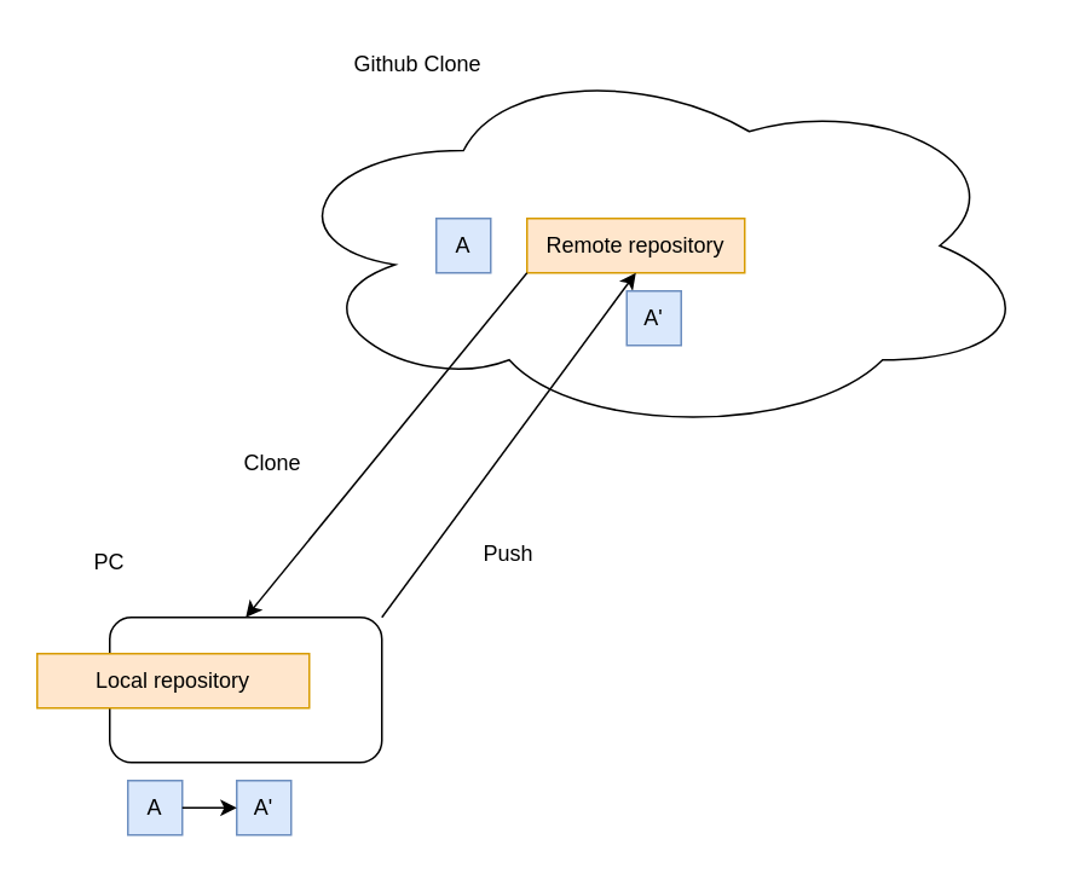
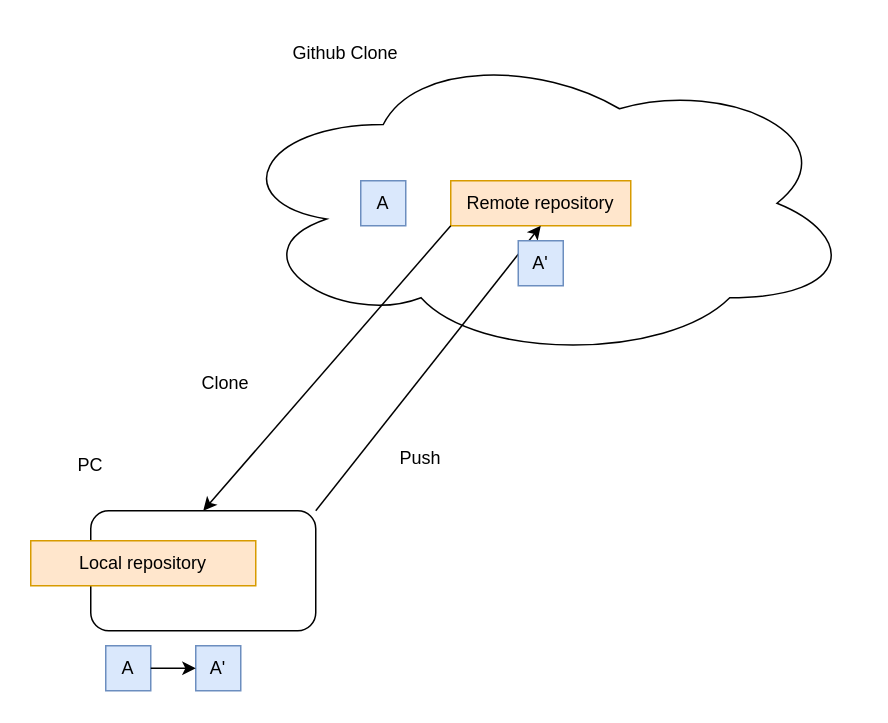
  <mxCell id="0" />
  <mxCell id="1" parent="0" />
  <mxCell id="2" value="" style="ellipse;shape=cloud;whiteSpace=wrap;html=1;" parent="1" vertex="1"><mxGeometry x="150" y="30" width="420" height="210" as="geometry" /></mxCell>
  <mxCell id="3" value="Github Clone" style="text;html=1;strokeColor=none;fillColor=none;align=center;verticalAlign=middle;whiteSpace=wrap;rounded=0;" parent="1" vertex="1"><mxGeometry x="170" y="20" width="120" height="30" as="geometry" /></mxCell>
- <mxCell id="4" value="Remote repository" style="text;html=1;strokeColor=#d79b00;fillColor=#ffe6cc;align=center;verticalAlign=middle;whiteSpace=wrap;rounded=0;" parent="1" vertex="1"><mxGeometry x="290" y="120" width="120" height="30" as="geometry" /></mxCell>
+ <mxCell id="4" value="Remote repository" style="text;html=1;strokeColor=#d79b00;fillColor=#ffe6cc;align=center;verticalAlign=middle;whiteSpace=wrap;rounded=0;" parent="1" vertex="1"><mxGeometry x="300" y="120" width="120" height="30" as="geometry" /></mxCell>
  <mxCell id="5" value="" style="rounded=1;whiteSpace=wrap;html=1;" parent="1" vertex="1"><mxGeometry x="60" y="340" width="150" height="80" as="geometry" /></mxCell>
  <mxCell id="6" value="PC" style="text;html=1;strokeColor=none;fillColor=none;align=center;verticalAlign=middle;whiteSpace=wrap;rounded=0;" parent="1" vertex="1"><mxGeometry x="30" y="295" width="60" height="30" as="geometry" /></mxCell>
  <mxCell id="7" value="" style="endArrow=classic;html=1;rounded=0;exitX=0;exitY=1;exitDx=0;exitDy=0;entryX=0.5;entryY=0;entryDx=0;entryDy=0;" parent="1" source="4" target="5" edge="1"><mxGeometry width="50" height="50" relative="1" as="geometry"><mxPoint x="480" y="330" as="sourcePoint" /><mxPoint x="530" y="280" as="targetPoint" /></mxGeometry></mxCell>
  <mxCell id="8" value="Clone" style="text;html=1;strokeColor=none;fillColor=none;align=center;verticalAlign=middle;whiteSpace=wrap;rounded=0;" parent="1" vertex="1"><mxGeometry x="120" y="240" width="60" height="30" as="geometry" /></mxCell>
  <mxCell id="9" value="Local repository" style="text;html=1;strokeColor=#d79b00;fillColor=#ffe6cc;align=center;verticalAlign=middle;whiteSpace=wrap;rounded=0;" parent="1" vertex="1"><mxGeometry x="20" y="360" width="150" height="30" as="geometry" /></mxCell>
  <mxCell id="10" value="" style="endArrow=classic;html=1;rounded=0;exitX=1;exitY=0;exitDx=0;exitDy=0;entryX=0.5;entryY=1;entryDx=0;entryDy=0;" parent="1" source="5" target="4" edge="1"><mxGeometry width="50" height="50" relative="1" as="geometry"><mxPoint x="570" y="340" as="sourcePoint" /><mxPoint x="620" y="290" as="targetPoint" /></mxGeometry></mxCell>
  <mxCell id="11" value="A" style="text;html=1;strokeColor=#6c8ebf;fillColor=#dae8fc;align=center;verticalAlign=middle;whiteSpace=wrap;rounded=0;" parent="1" vertex="1"><mxGeometry x="240" y="120" width="30" height="30" as="geometry" /></mxCell>
  <mxCell id="12" value="A" style="text;html=1;strokeColor=#6c8ebf;fillColor=#dae8fc;align=center;verticalAlign=middle;whiteSpace=wrap;rounded=0;" parent="1" vertex="1"><mxGeometry x="70" y="430" width="30" height="30" as="geometry" /></mxCell>
  <mxCell id="13" value="A'" style="text;html=1;strokeColor=#6c8ebf;fillColor=#dae8fc;align=center;verticalAlign=middle;whiteSpace=wrap;rounded=0;" parent="1" vertex="1"><mxGeometry x="130" y="430" width="30" height="30" as="geometry" /></mxCell>
  <mxCell id="14" value="" style="endArrow=classic;html=1;rounded=0;exitX=1;exitY=0.5;exitDx=0;exitDy=0;entryX=0;entryY=0.5;entryDx=0;entryDy=0;" parent="1" source="12" target="13" edge="1"><mxGeometry width="50" height="50" relative="1" as="geometry"><mxPoint x="570" y="340" as="sourcePoint" /><mxPoint x="620" y="290" as="targetPoint" /></mxGeometry></mxCell>
  <mxCell id="15" value="A'" style="text;html=1;strokeColor=#6c8ebf;fillColor=#dae8fc;align=center;verticalAlign=middle;whiteSpace=wrap;rounded=0;" parent="1" vertex="1"><mxGeometry x="345" y="160" width="30" height="30" as="geometry" /></mxCell>
  <mxCell id="16" value="Push" style="text;html=1;strokeColor=none;fillColor=none;align=center;verticalAlign=middle;whiteSpace=wrap;rounded=0;" vertex="1" parent="1"><mxGeometry x="250" y="290" width="60" height="30" as="geometry" /></mxCell>
